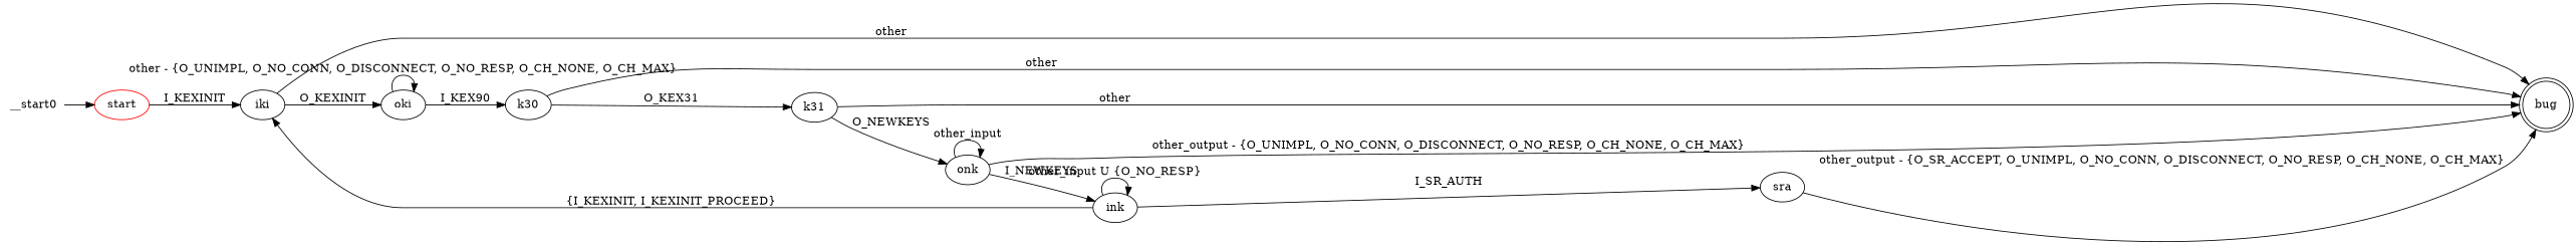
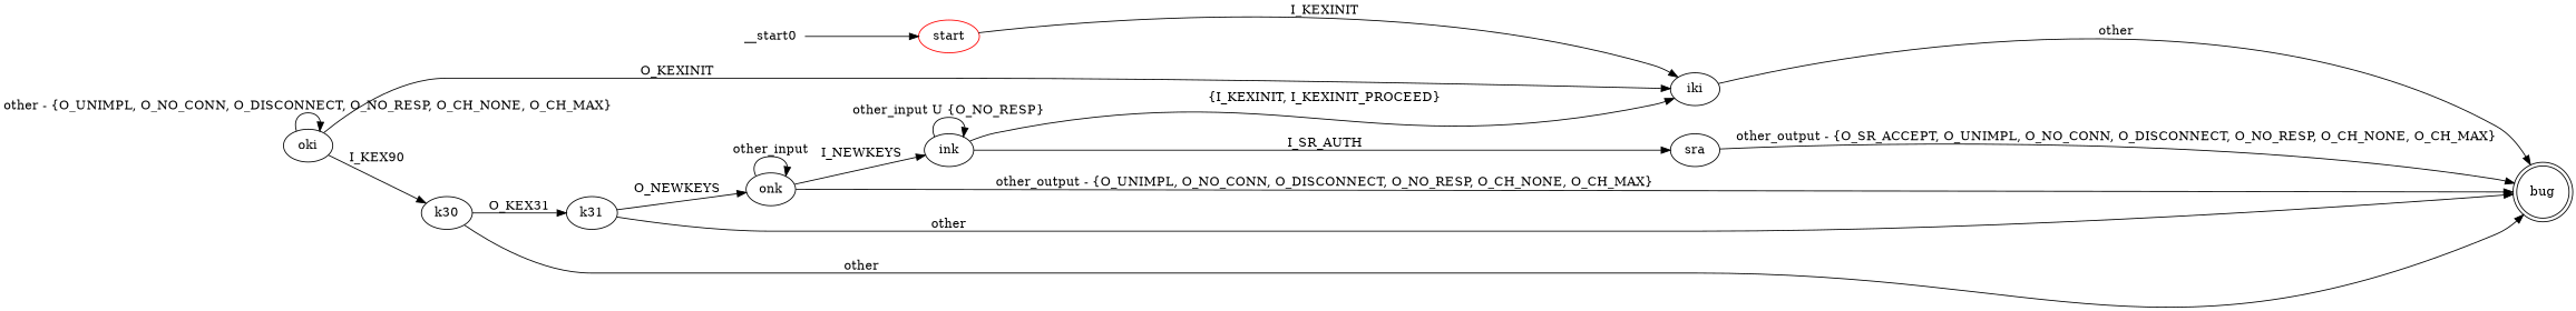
  digraph {
    rankdir=LR
    start [color=red]
    iki
    bug [shape=doublecircle]
    oki
    k30
    k31
    onk
    ink
    sra
    __start0 [height=0 shape=none width=0]
    start -> iki [label=I_KEXINIT]
    iki -> bug [label=other]
-   iki -> oki [label=O_KEXINIT]
+   oki -> iki [label=O_KEXINIT]
    oki -> oki [label="other - {O_UNIMPL, O_NO_CONN, O_DISCONNECT, O_NO_RESP, O_CH_NONE, O_CH_MAX}"]
    oki -> k30 [label=I_KEX90]
    k30 -> bug [label=other]
    k30 -> k31 [label=O_KEX31]
    k31 -> bug [label=other]
    k31 -> onk [label=O_NEWKEYS]
    onk -> bug [label="other_output - {O_UNIMPL, O_NO_CONN, O_DISCONNECT, O_NO_RESP, O_CH_NONE, O_CH_MAX}"]
    onk -> onk [label=other_input]
    onk -> ink [label=I_NEWKEYS]
    ink -> iki [label="{I_KEXINIT, I_KEXINIT_PROCEED}"]
    ink -> ink [label="other_input U {O_NO_RESP}"]
    ink -> sra [label=I_SR_AUTH]
    sra -> bug [label="other_output - {O_SR_ACCEPT, O_UNIMPL, O_NO_CONN, O_DISCONNECT, O_NO_RESP, O_CH_NONE, O_CH_MAX}"]
    __start0 -> start
  }
